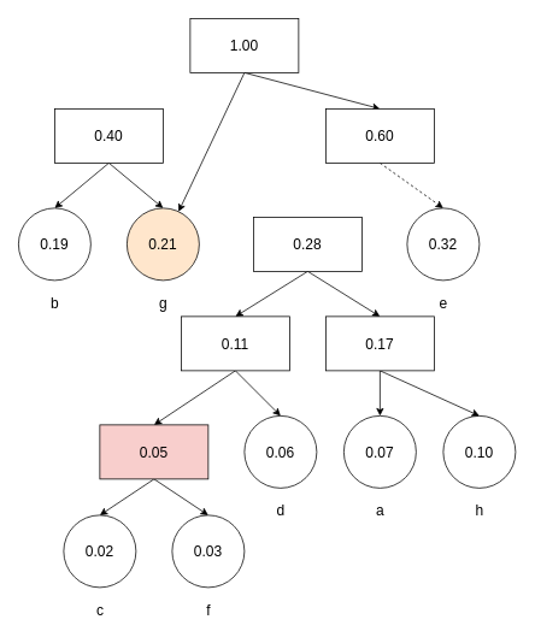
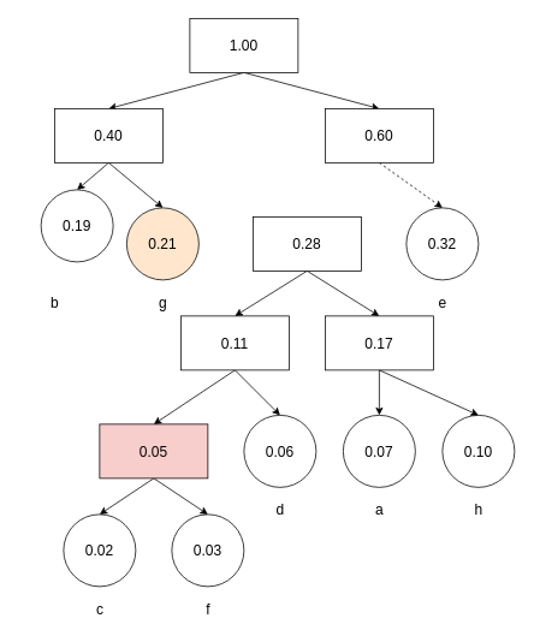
  <mxCell id="0" />
  <mxCell id="1" parent="0" />
  <mxCell id="2" value="0.10" style="ellipse;whiteSpace=wrap;html=1;aspect=fixed;fontSize=16;" vertex="1" parent="1"><mxGeometry x="490" y="460" width="80" height="80" as="geometry" /></mxCell>
- <mxCell id="3" style="edgeStyle=none;html=1;exitX=0.5;exitY=1;exitDx=0;exitDy=0;fontSize=16;" edge="1" parent="1" source="5" target="6"><mxGeometry relative="1" as="geometry" /></mxCell>
+ <mxCell id="3" style="edgeStyle=none;html=1;exitX=0.5;exitY=1;exitDx=0;exitDy=0;entryX=0.5;entryY=0;entryDx=0;entryDy=0;fontSize=16;" edge="1" parent="1" source="5" target="17"><mxGeometry relative="1" as="geometry" /></mxCell>
  <mxCell id="4" style="edgeStyle=none;html=1;exitX=0.5;exitY=1;exitDx=0;exitDy=0;entryX=0.5;entryY=0;entryDx=0;entryDy=0;fontSize=16;" edge="1" parent="1" source="5" target="14"><mxGeometry relative="1" as="geometry" /></mxCell>
  <mxCell id="5" value="1.00" style="rounded=0;whiteSpace=wrap;html=1;fontSize=16;" vertex="1" parent="1"><mxGeometry x="210" y="20" width="120" height="60" as="geometry" /></mxCell>
  <mxCell id="6" value="0.21" style="ellipse;whiteSpace=wrap;html=1;aspect=fixed;fontSize=16;fillColor=#ffe6cc;" vertex="1" parent="1"><mxGeometry x="140" y="230" width="80" height="80" as="geometry" /></mxCell>
  <mxCell id="7" value="0.03" style="ellipse;whiteSpace=wrap;html=1;aspect=fixed;fontSize=16;" vertex="1" parent="1"><mxGeometry x="190" y="570" width="80" height="80" as="geometry" /></mxCell>
  <mxCell id="8" value="0.32" style="ellipse;whiteSpace=wrap;html=1;aspect=fixed;fontSize=16;" vertex="1" parent="1"><mxGeometry x="450" y="230" width="80" height="80" as="geometry" /></mxCell>
  <mxCell id="9" value="0.06" style="ellipse;whiteSpace=wrap;html=1;aspect=fixed;fontSize=16;" vertex="1" parent="1"><mxGeometry x="270" y="460" width="80" height="80" as="geometry" /></mxCell>
  <mxCell id="10" value="0.02" style="ellipse;whiteSpace=wrap;html=1;aspect=fixed;fontSize=16;" vertex="1" parent="1"><mxGeometry x="70" y="570" width="80" height="80" as="geometry" /></mxCell>
- <mxCell id="11" value="0.19" style="ellipse;whiteSpace=wrap;html=1;aspect=fixed;fontSize=16;" vertex="1" parent="1"><mxGeometry x="20" y="230" width="80" height="80" as="geometry" /></mxCell>
+ <mxCell id="11" value="0.19" style="ellipse;whiteSpace=wrap;html=1;aspect=fixed;fontSize=16;" vertex="1" parent="1"><mxGeometry x="45" y="210" width="80" height="80" as="geometry" /></mxCell>
  <mxCell id="12" value="0.07" style="ellipse;whiteSpace=wrap;html=1;aspect=fixed;fontSize=16;" vertex="1" parent="1"><mxGeometry x="380" y="460" width="80" height="80" as="geometry" /></mxCell>
  <mxCell id="13" style="edgeStyle=none;html=1;exitX=0.5;exitY=1;exitDx=0;exitDy=0;entryX=0.5;entryY=0;entryDx=0;entryDy=0;fontSize=16;dashed=1;" edge="1" parent="1" source="14" target="8"><mxGeometry relative="1" as="geometry" /></mxCell>
  <mxCell id="14" value="0.60" style="rounded=0;whiteSpace=wrap;html=1;fontSize=16;" vertex="1" parent="1"><mxGeometry x="360" y="120" width="120" height="60" as="geometry" /></mxCell>
  <mxCell id="15" style="edgeStyle=none;html=1;exitX=0.5;exitY=1;exitDx=0;exitDy=0;entryX=0.5;entryY=0;entryDx=0;entryDy=0;fontSize=16;" edge="1" parent="1" source="17" target="11"><mxGeometry relative="1" as="geometry" /></mxCell>
  <mxCell id="16" style="edgeStyle=none;html=1;exitX=0.5;exitY=1;exitDx=0;exitDy=0;entryX=0.5;entryY=0;entryDx=0;entryDy=0;fontSize=16;" edge="1" parent="1" source="17" target="6"><mxGeometry relative="1" as="geometry"><mxPoint x="140" y="280" as="targetPoint" /></mxGeometry></mxCell>
  <mxCell id="17" value="0.40" style="rounded=0;whiteSpace=wrap;html=1;fontSize=16;" vertex="1" parent="1"><mxGeometry x="60" y="120" width="120" height="60" as="geometry" /></mxCell>
  <mxCell id="18" style="edgeStyle=none;html=1;exitX=0.5;exitY=1;exitDx=0;exitDy=0;entryX=0.5;entryY=0;entryDx=0;entryDy=0;fontSize=16;" edge="1" parent="1" source="20" target="26"><mxGeometry relative="1" as="geometry" /></mxCell>
  <mxCell id="19" style="edgeStyle=none;html=1;exitX=0.5;exitY=1;exitDx=0;exitDy=0;entryX=0.5;entryY=0;entryDx=0;entryDy=0;fontSize=16;" edge="1" parent="1" source="20" target="23"><mxGeometry relative="1" as="geometry" /></mxCell>
  <mxCell id="20" value="0.28" style="rounded=0;whiteSpace=wrap;html=1;fontSize=16;" vertex="1" parent="1"><mxGeometry x="280" y="240" width="120" height="60" as="geometry" /></mxCell>
  <mxCell id="21" style="edgeStyle=none;html=1;exitX=0.5;exitY=1;exitDx=0;exitDy=0;entryX=0.5;entryY=0;entryDx=0;entryDy=0;fontSize=16;" edge="1" parent="1" source="23" target="12"><mxGeometry relative="1" as="geometry" /></mxCell>
  <mxCell id="22" style="edgeStyle=none;html=1;exitX=0.5;exitY=1;exitDx=0;exitDy=0;entryX=0.5;entryY=0;entryDx=0;entryDy=0;fontSize=16;" edge="1" parent="1" source="23" target="2"><mxGeometry relative="1" as="geometry" /></mxCell>
  <mxCell id="23" value="0.17" style="rounded=0;whiteSpace=wrap;html=1;fontSize=16;" vertex="1" parent="1"><mxGeometry x="360" y="350" width="120" height="60" as="geometry" /></mxCell>
  <mxCell id="24" style="edgeStyle=none;html=1;exitX=0.5;exitY=1;exitDx=0;exitDy=0;entryX=0.5;entryY=0;entryDx=0;entryDy=0;fontSize=16;" edge="1" parent="1" source="26" target="29"><mxGeometry relative="1" as="geometry" /></mxCell>
  <mxCell id="25" style="edgeStyle=none;html=1;exitX=0.5;exitY=1;exitDx=0;exitDy=0;entryX=0.5;entryY=0;entryDx=0;entryDy=0;fontSize=16;" edge="1" parent="1" source="26" target="9"><mxGeometry relative="1" as="geometry" /></mxCell>
  <mxCell id="26" value="0.11" style="rounded=0;whiteSpace=wrap;html=1;fontSize=16;" vertex="1" parent="1"><mxGeometry x="200" y="350" width="120" height="60" as="geometry" /></mxCell>
  <mxCell id="27" style="edgeStyle=none;html=1;exitX=0.5;exitY=1;exitDx=0;exitDy=0;entryX=0.5;entryY=0;entryDx=0;entryDy=0;fontSize=16;" edge="1" parent="1" source="29" target="10"><mxGeometry relative="1" as="geometry" /></mxCell>
  <mxCell id="28" style="edgeStyle=none;html=1;exitX=0.5;exitY=1;exitDx=0;exitDy=0;entryX=0.5;entryY=0;entryDx=0;entryDy=0;fontSize=16;" edge="1" parent="1" source="29" target="7"><mxGeometry relative="1" as="geometry" /></mxCell>
  <mxCell id="29" value="0.05" style="rounded=0;whiteSpace=wrap;html=1;fontSize=16;fillColor=#f8cecc;" vertex="1" parent="1"><mxGeometry x="110" y="470" width="120" height="60" as="geometry" /></mxCell>
  <mxCell id="30" value="b" style="text;html=1;align=center;verticalAlign=middle;resizable=0;points=[];autosize=1;strokeColor=none;fillColor=none;fontSize=16;" vertex="1" parent="1"><mxGeometry x="45" y="320" width="30" height="30" as="geometry" /></mxCell>
  <mxCell id="31" value="a" style="text;html=1;align=center;verticalAlign=middle;resizable=0;points=[];autosize=1;strokeColor=none;fillColor=none;fontSize=16;" vertex="1" parent="1"><mxGeometry x="405" y="550" width="30" height="30" as="geometry" /></mxCell>
  <mxCell id="32" value="c" style="text;html=1;align=center;verticalAlign=middle;resizable=0;points=[];autosize=1;strokeColor=none;fillColor=none;fontSize=16;" vertex="1" parent="1"><mxGeometry x="95" y="660" width="30" height="30" as="geometry" /></mxCell>
  <mxCell id="33" value="d" style="text;html=1;align=center;verticalAlign=middle;resizable=0;points=[];autosize=1;strokeColor=none;fillColor=none;fontSize=16;" vertex="1" parent="1"><mxGeometry x="295" y="550" width="30" height="30" as="geometry" /></mxCell>
  <mxCell id="34" value="e" style="text;html=1;align=center;verticalAlign=middle;resizable=0;points=[];autosize=1;strokeColor=none;fillColor=none;fontSize=16;" vertex="1" parent="1"><mxGeometry x="475" y="320" width="30" height="30" as="geometry" /></mxCell>
  <mxCell id="35" value="g" style="text;html=1;align=center;verticalAlign=middle;resizable=0;points=[];autosize=1;strokeColor=none;fillColor=none;fontSize=16;" vertex="1" parent="1"><mxGeometry x="165" y="320" width="30" height="30" as="geometry" /></mxCell>
  <mxCell id="36" value="h" style="text;html=1;align=center;verticalAlign=middle;resizable=0;points=[];autosize=1;strokeColor=none;fillColor=none;fontSize=16;" vertex="1" parent="1"><mxGeometry x="515" y="550" width="30" height="30" as="geometry" /></mxCell>
  <mxCell id="37" value="f" style="text;html=1;align=center;verticalAlign=middle;resizable=0;points=[];autosize=1;strokeColor=none;fillColor=none;fontSize=16;" vertex="1" parent="1"><mxGeometry x="215" y="660" width="30" height="30" as="geometry" /></mxCell>
